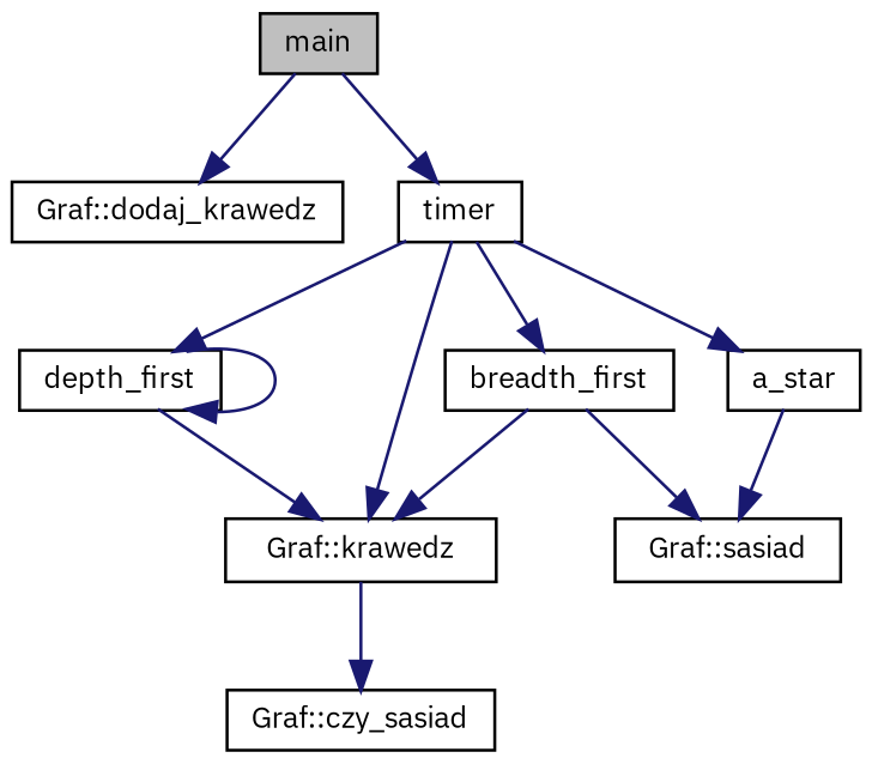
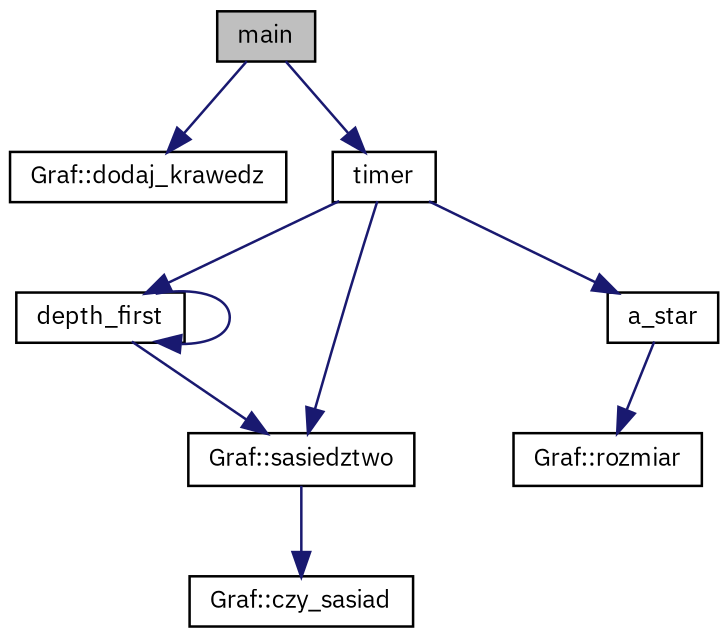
  digraph {
    fontname="IBM Plex Sans"
    rankdir=TB
    node [color=black fillcolor=white fontname="IBM Plex Sans" fontsize=10 shape=record style=filled]
    edge [color=midnightblue fontname="IBM Plex Sans" fontsize=10 labelfontname=Helvetica labelfontsize=10 style=solid]
    n1 [fillcolor=grey75 fontcolor=black height=0.2 label=main width=0.4]
    n2 [height=0.2 label="Graf::dodaj_krawedz" width=0.4]
    n3 [height=0.2 label=timer width=0.4]
-   n4 [height=0.2 label=breadth_first width=0.4]
    n5 [height=0.2 label=depth_first width=0.4]
    n6 [height=0.2 label=a_star width=0.4]
-   n7 [height=0.2 label="Graf::krawedz" width=0.4]
-   n8 [height=0.2 label="Graf::sasiad" width=0.4]
+   n7 [height=0.2 label="Graf::sasiedztwo" width=0.4]
+   n8 [height=0.2 label="Graf::rozmiar" width=0.4]
    n9 [height=0.2 label="Graf::czy_sasiad" width=0.4]
    n1 -> n2
    n1 -> n3
-   n3 -> n4
    n3 -> n5
    n3 -> n6
    n3 -> n7
-   n4 -> n7
-   n4 -> n8
    n5 -> n5
    n5 -> n7
    n6 -> n8
    n7 -> n9
  }
